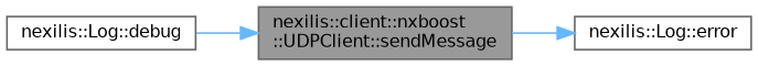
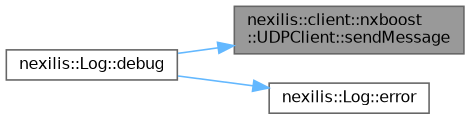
  digraph {
    rankdir=LR
    node [color=grey40 fillcolor=white fontname=Helvetica fontsize=10 shape=box style=filled]
    edge [color=steelblue1 fontname=Helvetica fontsize=10 labelfontname=Helvetica labelfontsize=10 style=solid]
    n1 [color=gray40 fillcolor=grey60 fontcolor=black height=0.2 label="nexilis::client::nxboost\l::UDPClient::sendMessage" width=0.4]
    n2 [height=0.2 label="nexilis::Log::error" width=0.4]
    n3 [height=0.2 label="nexilis::Log::debug" width=0.4]
-   n1 -> n2
+   n3 -> n2
    n3 -> n1
  }
